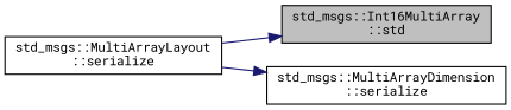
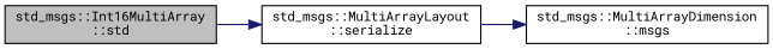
  digraph {
    fontname="Roboto Mono"
    rankdir=LR
    node [color=black fillcolor=white fontname="Roboto Mono" fontsize=10 shape=record style=filled]
    edge [color=midnightblue fontname="Roboto Mono" fontsize=10 labelfontname=Helvetica labelfontsize=10 style=solid]
    n1 [fillcolor=grey75 fontcolor=black height=0.2 label="std_msgs::Int16MultiArray\l::std" width=0.4]
    n2 [height=0.2 label="std_msgs::MultiArrayLayout\l::serialize" width=0.4]
-   n3 [height=0.2 label="std_msgs::MultiArrayDimension\l::serialize" width=0.4]
-   n2 -> n1
+   n3 [height=0.2 label="std_msgs::MultiArrayDimension\l::msgs" width=0.4]
+   n1 -> n2
    n2 -> n3
  }
